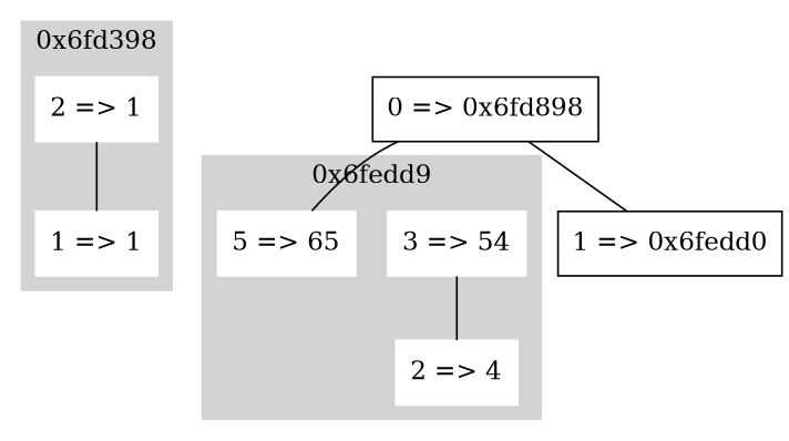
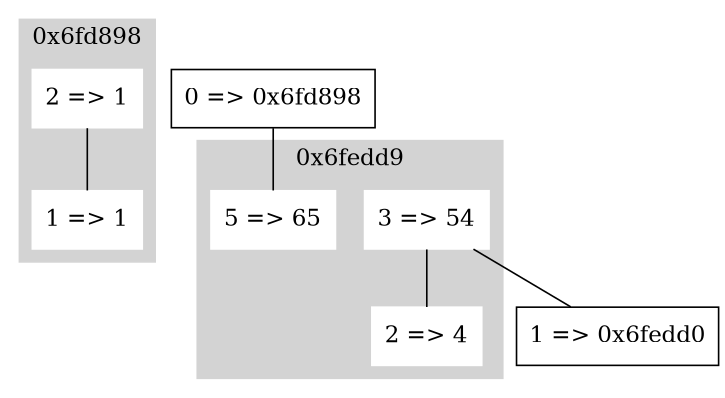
  strict graph {
    node [color=white shape=rect style=filled]
    n1 [label="2 => 1"]
    n2 [label="1 => 1"]
    n3 [label="3 => 54"]
    n4 [label="2 => 4"]
    n5 [label="5 => 65"]
    n6 [label="0 => 0x6fd898" color="" style=""]
    n7 [label="1 => 0x6fedd0" color="" style=""]
    subgraph cluster_1 {
      color=lightgrey
-     label="0x6fd398"
+     label="0x6fd898"
      style=filled
      n1
      n2
    }
    subgraph cluster_2 {
      color=lightgrey
      label="0x6fedd9"
      style=filled
      n3
      n4
      n5
    }
    n1 -- n2
    n3 -- n4
    n6 -- n5
-   n6 -- n7
+   n3 -- n7
  }
